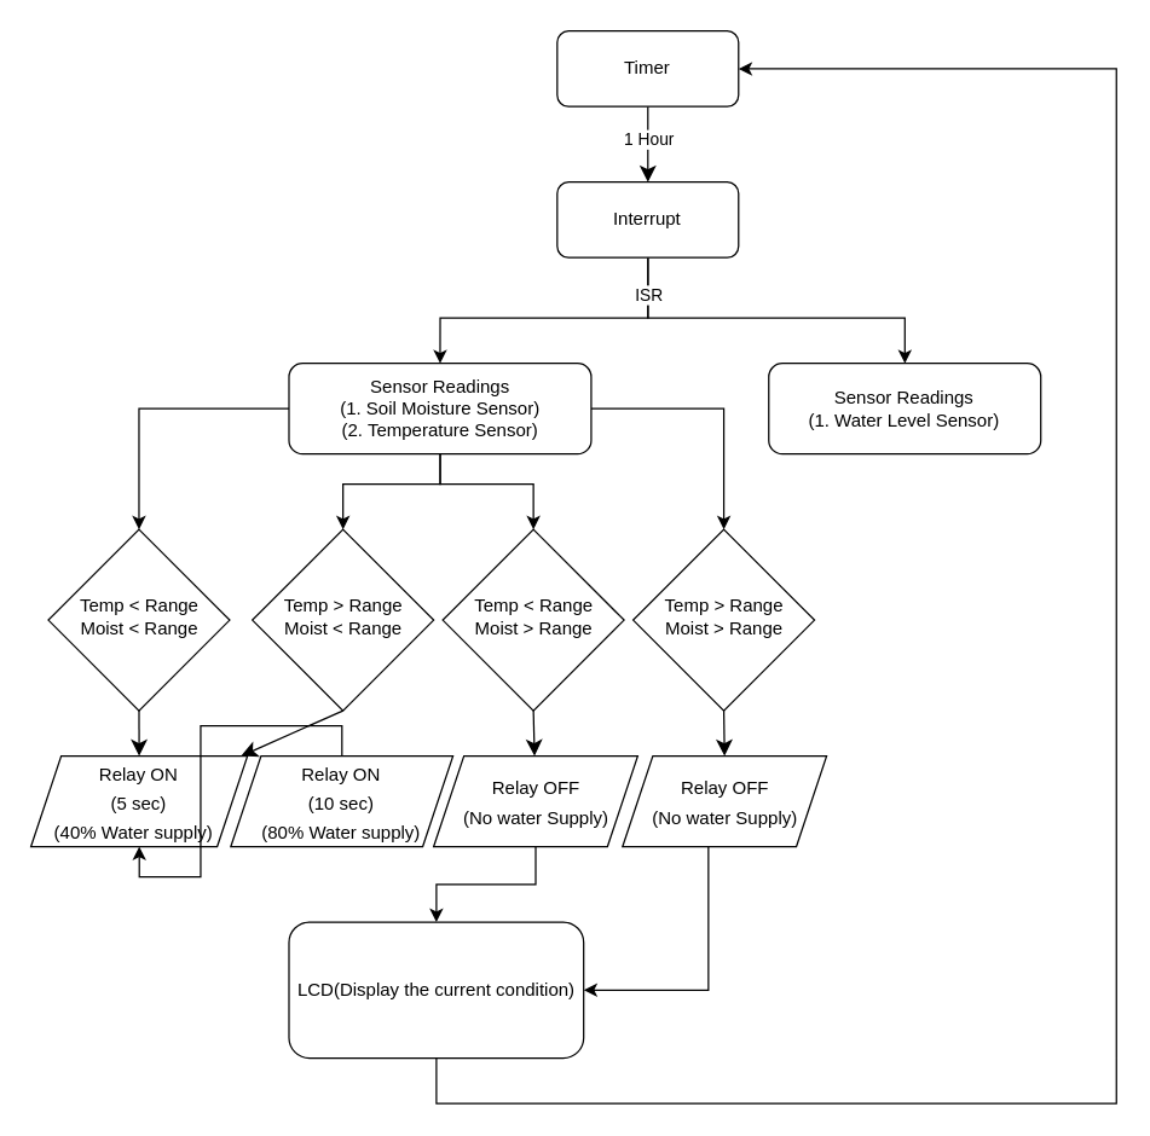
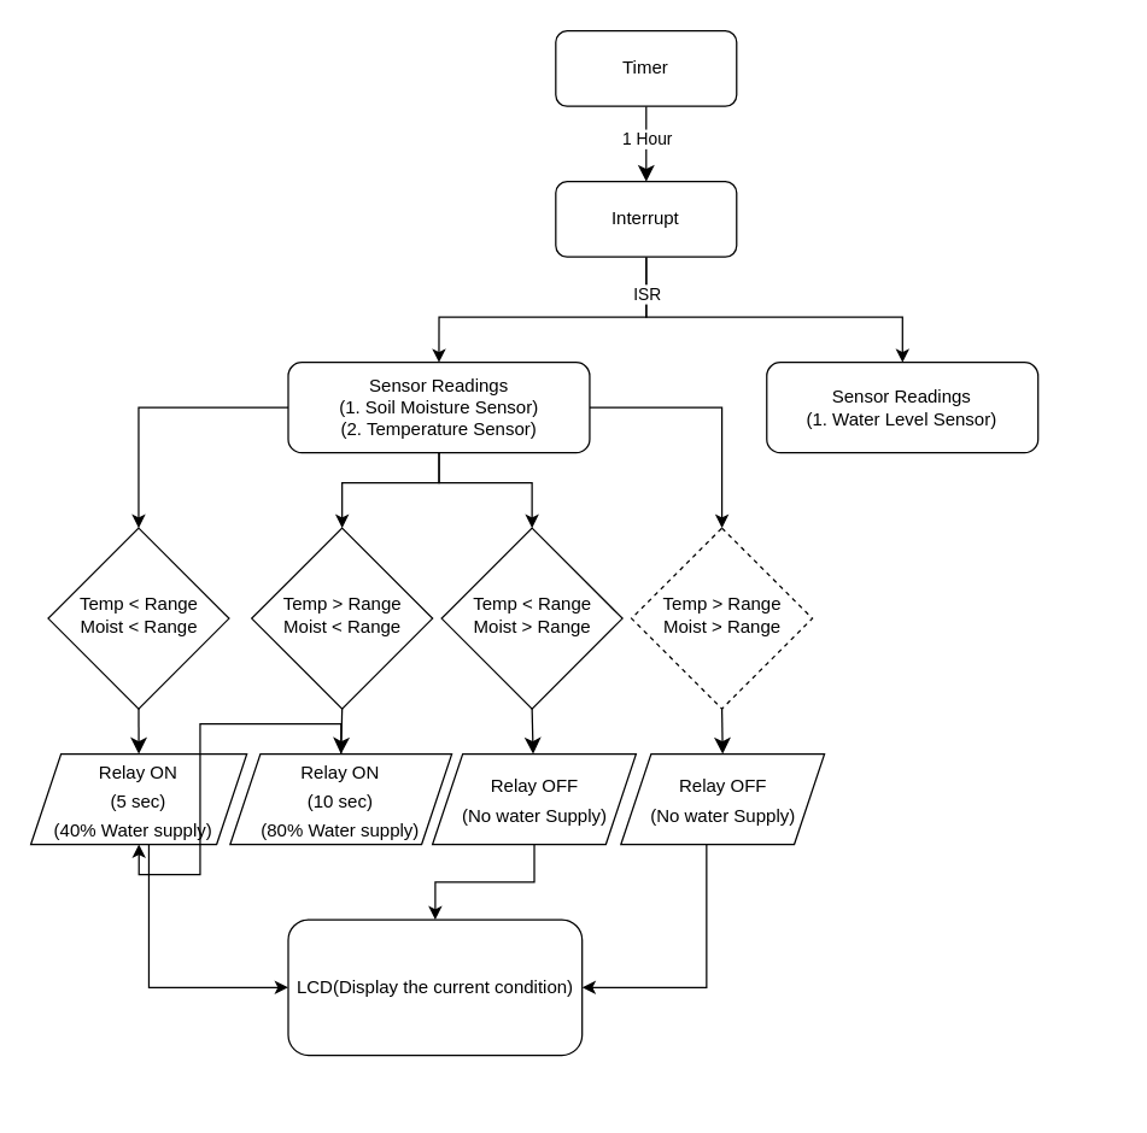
  <mxCell id="0" />
  <mxCell id="1" parent="0" />
  <mxCell id="2" style="edgeStyle=orthogonalEdgeStyle;rounded=0;orthogonalLoop=1;jettySize=auto;html=1;entryX=0.5;entryY=0;entryDx=0;entryDy=0;" edge="1" parent="1" source="6" target="19"><mxGeometry relative="1" as="geometry"><Array as="points"><mxPoint x="291.25" y="320" /><mxPoint x="226.25" y="320" /></Array></mxGeometry></mxCell>
  <mxCell id="3" style="edgeStyle=orthogonalEdgeStyle;rounded=0;orthogonalLoop=1;jettySize=auto;html=1;entryX=0.5;entryY=0;entryDx=0;entryDy=0;" edge="1" parent="1" source="6" target="21"><mxGeometry relative="1" as="geometry"><Array as="points"><mxPoint x="290.25" y="320" /><mxPoint x="352.25" y="320" /></Array></mxGeometry></mxCell>
  <mxCell id="4" style="edgeStyle=orthogonalEdgeStyle;rounded=0;orthogonalLoop=1;jettySize=auto;html=1;entryX=0.5;entryY=0;entryDx=0;entryDy=0;" edge="1" parent="1" source="6" target="8"><mxGeometry relative="1" as="geometry" /></mxCell>
  <mxCell id="5" style="edgeStyle=orthogonalEdgeStyle;rounded=0;orthogonalLoop=1;jettySize=auto;html=1;entryX=0.5;entryY=0;entryDx=0;entryDy=0;" edge="1" parent="1" source="6" target="23"><mxGeometry relative="1" as="geometry" /></mxCell>
  <mxCell id="6" value="Sensor Readings&lt;br&gt;(1. Soil Moisture Sensor)&lt;br&gt;(2. Temperature Sensor)" style="rounded=1;whiteSpace=wrap;html=1;fontSize=12;glass=0;strokeWidth=1;shadow=0;" vertex="1" parent="1"><mxGeometry x="190.75" y="240" width="200" height="60" as="geometry" /></mxCell>
  <mxCell id="7" style="edgeStyle=none;curved=1;rounded=0;orthogonalLoop=1;jettySize=auto;html=1;exitX=0.5;exitY=1;exitDx=0;exitDy=0;entryX=0.5;entryY=0;entryDx=0;entryDy=0;fontSize=12;startSize=8;endSize=8;" edge="1" parent="1" source="8" target="17"><mxGeometry relative="1" as="geometry" /></mxCell>
  <mxCell id="8" value="&lt;font style=&quot;font-size: 12px;&quot;&gt;Temp &amp;lt; Range&lt;br style=&quot;border-color: var(--border-color); background-color: rgb(255, 255, 255);&quot;&gt;&lt;span style=&quot;background-color: rgb(255, 255, 255);&quot;&gt;Moist &amp;lt; Range&lt;/span&gt;&lt;/font&gt;" style="rhombus;whiteSpace=wrap;html=1;shadow=0;fontFamily=Helvetica;fontSize=12;align=center;strokeWidth=1;spacing=6;spacingTop=-4;" vertex="1" parent="1"><mxGeometry x="31.5" y="350" width="120" height="120" as="geometry" /></mxCell>
  <mxCell id="9" style="edgeStyle=none;curved=1;rounded=0;orthogonalLoop=1;jettySize=auto;html=1;exitX=0.5;exitY=1;exitDx=0;exitDy=0;entryX=0.5;entryY=0;entryDx=0;entryDy=0;fontSize=12;startSize=8;endSize=8;" edge="1" parent="1" source="11" target="15"><mxGeometry relative="1" as="geometry" /></mxCell>
  <mxCell id="10" value="1 Hour" style="edgeLabel;html=1;align=center;verticalAlign=middle;resizable=0;points=[];" vertex="1" connectable="0" parent="9"><mxGeometry x="-0.177" relative="1" as="geometry"><mxPoint as="offset" /></mxGeometry></mxCell>
  <mxCell id="11" value="Timer" style="rounded=1;whiteSpace=wrap;html=1;fontSize=12;glass=0;strokeWidth=1;shadow=0;" vertex="1" parent="1"><mxGeometry x="368.25" y="20" width="120" height="50" as="geometry" /></mxCell>
  <mxCell id="12" style="edgeStyle=orthogonalEdgeStyle;rounded=0;orthogonalLoop=1;jettySize=auto;html=1;entryX=0.5;entryY=0;entryDx=0;entryDy=0;" edge="1" parent="1" source="15" target="6"><mxGeometry relative="1" as="geometry"><Array as="points"><mxPoint x="428.25" y="210" /><mxPoint x="291.25" y="210" /></Array></mxGeometry></mxCell>
  <mxCell id="13" style="edgeStyle=orthogonalEdgeStyle;rounded=0;orthogonalLoop=1;jettySize=auto;html=1;" edge="1" parent="1" source="15" target="32"><mxGeometry relative="1" as="geometry"><Array as="points"><mxPoint x="428.25" y="210" /><mxPoint x="598.25" y="210" /></Array></mxGeometry></mxCell>
  <mxCell id="14" value="ISR" style="edgeLabel;html=1;align=center;verticalAlign=middle;resizable=0;points=[];" vertex="1" connectable="0" parent="13"><mxGeometry x="-0.797" relative="1" as="geometry"><mxPoint as="offset" /></mxGeometry></mxCell>
  <mxCell id="15" value="Interrupt" style="rounded=1;whiteSpace=wrap;html=1;fontSize=12;glass=0;strokeWidth=1;shadow=0;" vertex="1" parent="1"><mxGeometry x="368.25" y="120" width="120" height="50" as="geometry" /></mxCell>
+ <mxCell id="16" style="edgeStyle=orthogonalEdgeStyle;rounded=0;orthogonalLoop=1;jettySize=auto;html=1;entryX=0;entryY=0.5;entryDx=0;entryDy=0;" edge="1" parent="1" source="17" target="31"><mxGeometry relative="1" as="geometry"><Array as="points"><mxPoint x="98.25" y="655" /></Array></mxGeometry></mxCell>
  <mxCell id="17" value="&lt;font style=&quot;font-size: 12px;&quot;&gt;Relay ON &lt;br&gt;(5 sec)&lt;br&gt;(40% Water supply)&amp;nbsp;&amp;nbsp;&lt;br&gt;&lt;/font&gt;" style="shape=parallelogram;perimeter=parallelogramPerimeter;whiteSpace=wrap;html=1;fixedSize=1;fontSize=16;" vertex="1" parent="1"><mxGeometry x="20" y="500" width="143.25" height="60" as="geometry" /></mxCell>
- <mxCell id="18" style="edgeStyle=none;curved=1;rounded=0;orthogonalLoop=1;jettySize=auto;html=1;exitX=0.5;exitY=1;exitDx=0;exitDy=0;fontSize=12;startSize=8;endSize=8;" edge="1" parent="1" source="19" target="17"><mxGeometry relative="1" as="geometry" /></mxCell>
+ <mxCell id="18" style="edgeStyle=none;curved=1;rounded=0;orthogonalLoop=1;jettySize=auto;html=1;exitX=0.5;exitY=1;exitDx=0;exitDy=0;entryX=0.5;entryY=0;entryDx=0;entryDy=0;fontSize=12;startSize=8;endSize=8;" edge="1" parent="1" source="19" target="25"><mxGeometry relative="1" as="geometry" /></mxCell>
  <mxCell id="19" value="&lt;font style=&quot;font-size: 12px;&quot;&gt;Temp &amp;gt; Range&lt;br style=&quot;border-color: var(--border-color); background-color: rgb(255, 255, 255);&quot;&gt;&lt;span style=&quot;background-color: rgb(255, 255, 255);&quot;&gt;Moist &amp;lt; Range&lt;/span&gt;&lt;/font&gt;" style="rhombus;whiteSpace=wrap;html=1;shadow=0;fontFamily=Helvetica;fontSize=12;align=center;strokeWidth=1;spacing=6;spacingTop=-4;" vertex="1" parent="1"><mxGeometry x="166.5" y="350" width="120" height="120" as="geometry" /></mxCell>
  <mxCell id="20" style="edgeStyle=none;curved=1;rounded=0;orthogonalLoop=1;jettySize=auto;html=1;exitX=0.5;exitY=1;exitDx=0;exitDy=0;fontSize=12;startSize=8;endSize=8;" edge="1" parent="1" source="21" target="27"><mxGeometry relative="1" as="geometry" /></mxCell>
  <mxCell id="21" value="&lt;font style=&quot;font-size: 12px;&quot;&gt;Temp &amp;lt; Range&lt;br style=&quot;border-color: var(--border-color); background-color: rgb(255, 255, 255);&quot;&gt;&lt;span style=&quot;background-color: rgb(255, 255, 255);&quot;&gt;Moist &amp;gt; Range&lt;/span&gt;&lt;/font&gt;" style="rhombus;whiteSpace=wrap;html=1;shadow=0;fontFamily=Helvetica;fontSize=12;align=center;strokeWidth=1;spacing=6;spacingTop=-4;" vertex="1" parent="1"><mxGeometry x="292.5" y="350" width="120" height="120" as="geometry" /></mxCell>
  <mxCell id="22" style="edgeStyle=none;curved=1;rounded=0;orthogonalLoop=1;jettySize=auto;html=1;exitX=0.5;exitY=1;exitDx=0;exitDy=0;entryX=0.5;entryY=0;entryDx=0;entryDy=0;fontSize=12;startSize=8;endSize=8;" edge="1" parent="1" source="23" target="29"><mxGeometry relative="1" as="geometry" /></mxCell>
- <mxCell id="23" value="&lt;font style=&quot;font-size: 12px;&quot;&gt;Temp &amp;gt; Range&lt;br style=&quot;border-color: var(--border-color); background-color: rgb(255, 255, 255);&quot;&gt;&lt;span style=&quot;background-color: rgb(255, 255, 255);&quot;&gt;Moist &amp;gt; Range&lt;/span&gt;&lt;/font&gt;" style="rhombus;whiteSpace=wrap;html=1;shadow=0;fontFamily=Helvetica;fontSize=12;align=center;strokeWidth=1;spacing=6;spacingTop=-4;" vertex="1" parent="1"><mxGeometry x="418.5" y="350" width="120" height="120" as="geometry" /></mxCell>
+ <mxCell id="23" value="&lt;font style=&quot;font-size: 12px;&quot;&gt;Temp &amp;gt; Range&lt;br style=&quot;border-color: var(--border-color); background-color: rgb(255, 255, 255);&quot;&gt;&lt;span style=&quot;background-color: rgb(255, 255, 255);&quot;&gt;Moist &amp;gt; Range&lt;/span&gt;&lt;/font&gt;" style="rhombus;whiteSpace=wrap;html=1;shadow=0;fontFamily=Helvetica;fontSize=12;align=center;strokeWidth=1;spacing=6;spacingTop=-4;dashed=1;" vertex="1" parent="1"><mxGeometry x="418.5" y="350" width="120" height="120" as="geometry" /></mxCell>
  <mxCell id="24" value="" style="edgeStyle=orthogonalEdgeStyle;rounded=0;orthogonalLoop=1;jettySize=auto;html=1;" edge="1" parent="1" source="25" target="17"><mxGeometry relative="1" as="geometry" /></mxCell>
  <mxCell id="25" value="&lt;font style=&quot;font-size: 12px;&quot;&gt;&lt;span style=&quot;border-color: var(--border-color); background-color: rgb(255, 255, 255);&quot;&gt;Relay ON&lt;br&gt;(10 sec)&lt;br&gt;(80% Water supply)&lt;br&gt;&lt;/span&gt;&lt;/font&gt;" style="shape=parallelogram;perimeter=parallelogramPerimeter;whiteSpace=wrap;html=1;fixedSize=1;fontSize=16;" vertex="1" parent="1"><mxGeometry x="152.25" y="500" width="147" height="60" as="geometry" /></mxCell>
  <mxCell id="26" value="" style="edgeStyle=orthogonalEdgeStyle;rounded=0;orthogonalLoop=1;jettySize=auto;html=1;" edge="1" parent="1" source="27" target="31"><mxGeometry relative="1" as="geometry" /></mxCell>
  <mxCell id="27" value="&lt;font style=&quot;font-size: 12px;&quot;&gt;Relay OFF&lt;br&gt;(No water Supply)&lt;br&gt;&lt;/font&gt;" style="shape=parallelogram;perimeter=parallelogramPerimeter;whiteSpace=wrap;html=1;fixedSize=1;fontSize=16;" vertex="1" parent="1"><mxGeometry x="286.5" y="500" width="135" height="60" as="geometry" /></mxCell>
  <mxCell id="28" style="edgeStyle=orthogonalEdgeStyle;rounded=0;orthogonalLoop=1;jettySize=auto;html=1;entryX=1;entryY=0.5;entryDx=0;entryDy=0;" edge="1" parent="1" source="29" target="31"><mxGeometry relative="1" as="geometry"><Array as="points"><mxPoint x="468.25" y="655" /></Array></mxGeometry></mxCell>
  <mxCell id="29" value="&lt;font style=&quot;font-size: 12px;&quot;&gt;Relay OFF&lt;br style=&quot;border-color: var(--border-color);&quot;&gt;(No water Supply)&lt;/font&gt;&lt;span style=&quot;font-size: 12px;&quot;&gt;&lt;br&gt;&lt;/span&gt;" style="shape=parallelogram;perimeter=parallelogramPerimeter;whiteSpace=wrap;html=1;fixedSize=1;fontSize=16;" vertex="1" parent="1"><mxGeometry x="411.5" y="500" width="135" height="60" as="geometry" /></mxCell>
- <mxCell id="30" style="edgeStyle=orthogonalEdgeStyle;rounded=0;orthogonalLoop=1;jettySize=auto;html=1;entryX=1;entryY=0.5;entryDx=0;entryDy=0;" edge="1" parent="1" source="31" target="11"><mxGeometry relative="1" as="geometry"><Array as="points"><mxPoint x="288.25" y="730" /><mxPoint x="738.25" y="730" /><mxPoint x="738.25" y="45" /></Array></mxGeometry></mxCell>
  <mxCell id="31" value="LCD(Display the current condition)&lt;br&gt;" style="rounded=1;whiteSpace=wrap;html=1;" vertex="1" parent="1"><mxGeometry x="190.75" y="610" width="195" height="90" as="geometry" /></mxCell>
  <mxCell id="32" value="Sensor Readings&lt;br&gt;(1. Water Level Sensor)" style="rounded=1;whiteSpace=wrap;html=1;" vertex="1" parent="1"><mxGeometry x="508.25" y="240" width="180" height="60" as="geometry" /></mxCell>
